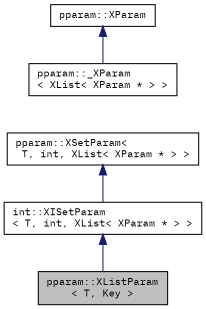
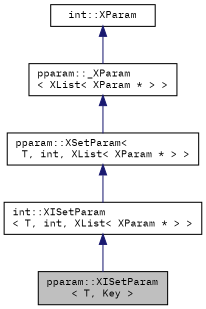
  digraph {
    fontname="IBM Plex Mono"
    node [color=black fillcolor=white fontname="IBM Plex Mono" fontsize=10 shape=record style=filled]
    edge [color=midnightblue dir=back fontname="IBM Plex Mono" fontsize=10 labelfontname=Helvetica labelfontsize=10 style=solid]
-   n1 [fillcolor=grey75 fontcolor=black height=0.2 label="pparam::XListParam\l\< T, Key \>" width=0.4]
+   n1 [fillcolor=grey75 fontcolor=black height=0.2 label="pparam::XISetParam\l\< T, Key \>" width=0.4]
    n2 [height=0.2 label="int::XISetParam\l\< T, int, XList\< XParam * \> \>" width=0.4]
    n3 [height=0.2 label="pparam::XSetParam\<\l T, int, XList\< XParam * \> \>" width=0.4]
    n4 [height=0.2 label="pparam::_XParam\l\< XList\< XParam * \> \>" width=0.4]
-   n5 [height=0.2 label="pparam::XParam" width=0.4]
+   n5 [height=0.2 label="int::XParam" width=0.4]
    n2 -> n1
    n3 -> n2
+   n4 -> n3
    n5 -> n4
  }
